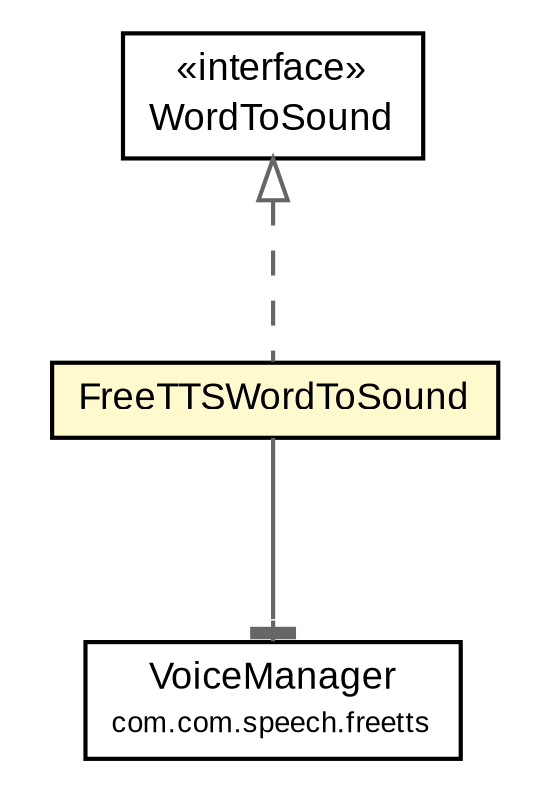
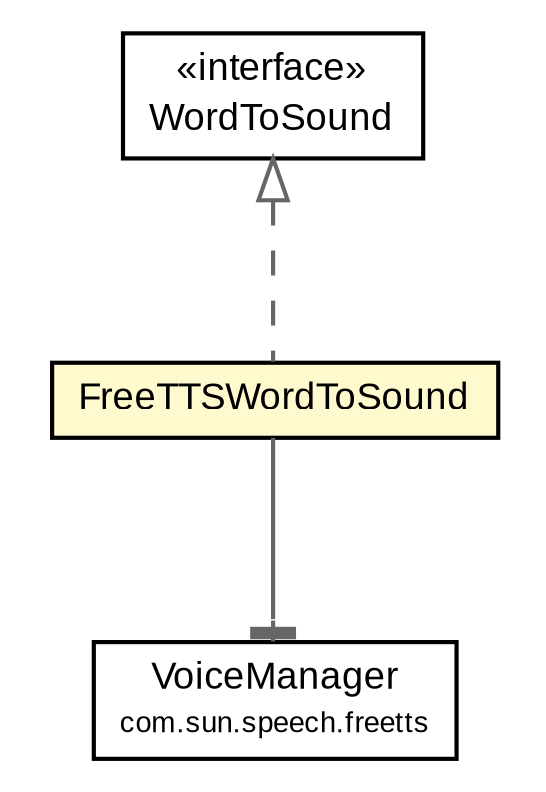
  digraph {
    node [fontcolor=black fontname=arial fontsize=9.0 shape=plaintext]
    edge [color=gray40 fontname=arial headport=p labelfontname=arial labelfontsize=10 tailport=p]
    n1 [label=<<table border="0" cellborder="1" cellspacing="0" cellpadding="2" port="p" bgcolor="lemonChiffon" href="./FreeTTSWordToSound.html"> 		<tr><td><table border="0" cellspacing="0" cellpadding="1"> 			<tr><td> FreeTTSWordToSound </td></tr> 		</table></td></tr> 		</table>>]
-   n2 [label=<<table border="0" cellborder="1" cellspacing="0" cellpadding="2" port="p" href="http://java.sun.com/j2se/1.4.2/docs/api/com/sun/speech/freetts/VoiceManager.html"> 		<tr><td><table border="0" cellspacing="0" cellpadding="1"> 			<tr><td> VoiceManager </td></tr> 			<tr><td><font point-size="7.0"> com.com.speech.freetts </font></td></tr> 		</table></td></tr> 		</table>>]
+   n2 [label=<<table border="0" cellborder="1" cellspacing="0" cellpadding="2" port="p" href="http://java.sun.com/j2se/1.4.2/docs/api/com/sun/speech/freetts/VoiceManager.html"> 		<tr><td><table border="0" cellspacing="0" cellpadding="1"> 			<tr><td> VoiceManager </td></tr> 			<tr><td><font point-size="7.0"> com.sun.speech.freetts </font></td></tr> 		</table></td></tr> 		</table>>]
    n3 [label=<<table border="0" cellborder="1" cellspacing="0" cellpadding="2" port="p" href="http://java.sun.com/j2se/1.4.2/docs/api/com/octo/captcha/component/sound/wordtosound/WordToSound.html"> 		<tr><td><table border="0" cellspacing="0" cellpadding="1"> 			<tr><td> &laquo;interface&raquo; </td></tr> 			<tr><td> WordToSound </td></tr> 		</table></td></tr> 		</table>>]
    n1 -> n2 [arrowhead=tee fontcolor=black fontsize=10.0]
    n3 -> n1 [arrowtail=empty dir=back fontsize=10 style=dashed]
  }
